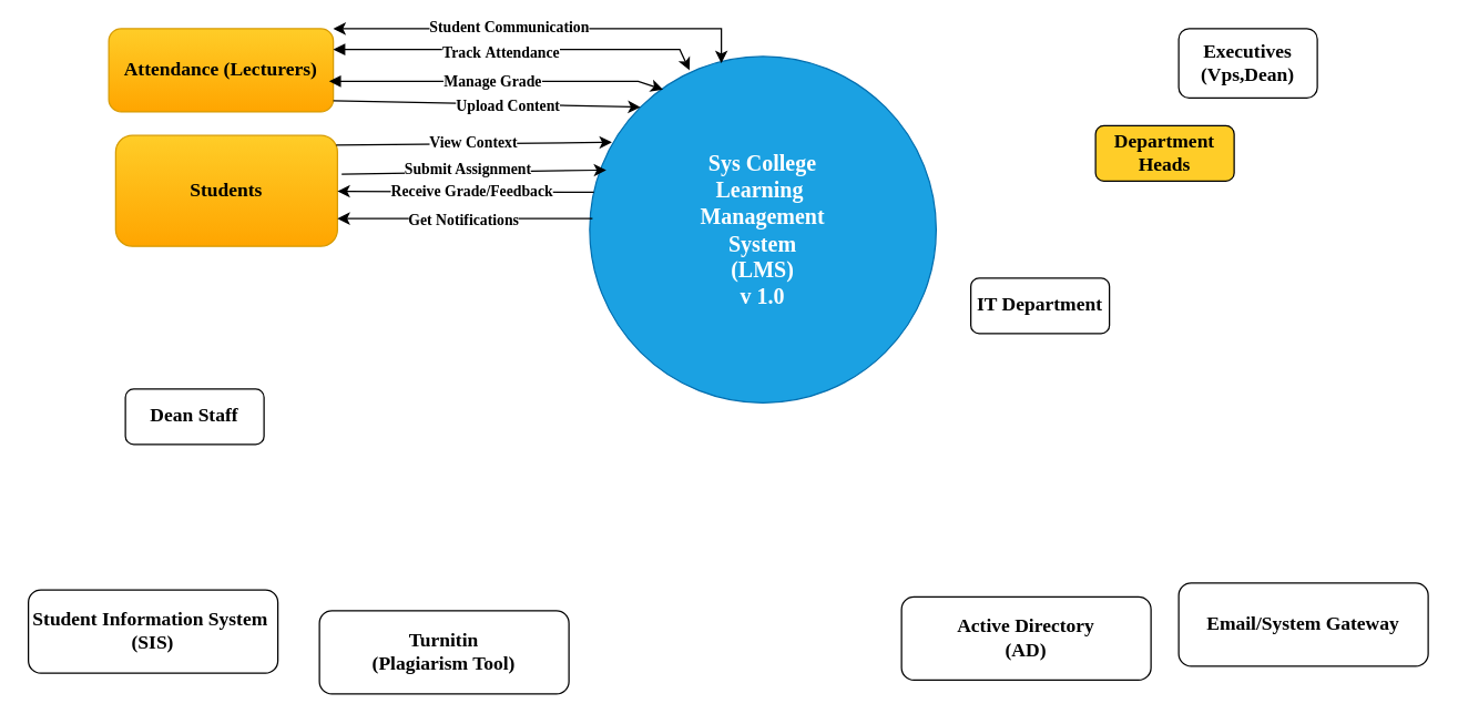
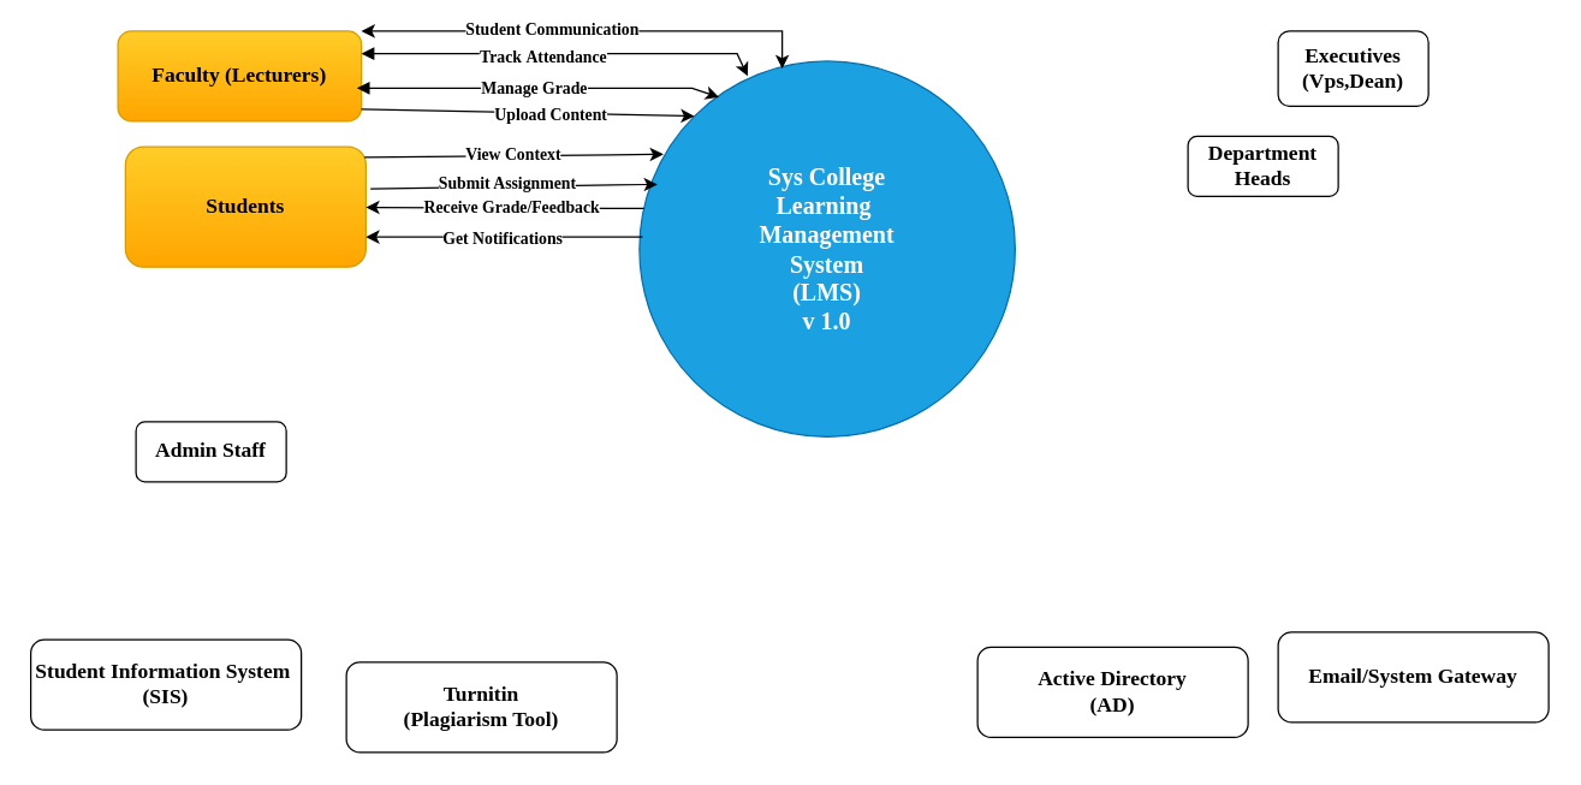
  <mxCell id="0" />
  <mxCell id="1" parent="0" />
  <mxCell id="2" value="&lt;div&gt;&lt;font face=&quot;Verdana&quot; style=&quot;font-size: 16px;&quot;&gt;&lt;b style=&quot;&quot;&gt;Sys College&lt;/b&gt;&lt;/font&gt;&lt;/div&gt;&lt;div&gt;&lt;b style=&quot;font-size: 16px; background-color: transparent;&quot;&gt;&lt;font style=&quot;color: light-dark(rgb(255, 255, 255), rgb(255, 255, 255));&quot; face=&quot;Verdana&quot;&gt;Learning&amp;nbsp;&lt;/font&gt;&lt;/b&gt;&lt;/div&gt;&lt;div&gt;&lt;font face=&quot;Verdana&quot; style=&quot;font-size: 16px;&quot;&gt;&lt;b&gt;Management&lt;/b&gt;&lt;/font&gt;&lt;/div&gt;&lt;div&gt;&lt;font face=&quot;Verdana&quot; style=&quot;font-size: 16px;&quot;&gt;&lt;b&gt;System&lt;/b&gt;&lt;/font&gt;&lt;/div&gt;&lt;div&gt;&lt;font face=&quot;Verdana&quot; style=&quot;font-size: 16px;&quot;&gt;&lt;b&gt;(LMS)&lt;br&gt;&lt;/b&gt;&lt;/font&gt;&lt;div&gt;&lt;font face=&quot;Verdana&quot; style=&quot;font-size: 16px;&quot;&gt;&lt;b style=&quot;&quot;&gt;v 1.0&lt;/b&gt;&lt;/font&gt;&lt;/div&gt;&lt;/div&gt;" style="ellipse;whiteSpace=wrap;html=1;aspect=fixed;fillColor=#1ba1e2;fontColor=#ffffff;strokeColor=#006EAF;" parent="1" vertex="1"><mxGeometry x="425" y="40" width="250" height="250" as="geometry" /></mxCell>
  <mxCell id="3" value="&lt;font style=&quot;font-size: 14px;&quot; face=&quot;Verdana&quot;&gt;&lt;b&gt;Students&lt;/b&gt;&lt;/font&gt;" style="rounded=1;whiteSpace=wrap;html=1;fillColor=#ffcd28;strokeColor=#d79b00;gradientColor=#ffa500;" parent="1" vertex="1"><mxGeometry x="83" y="97" width="160" height="80" as="geometry" /></mxCell>
- <mxCell id="4" value="&lt;b&gt;&lt;font style=&quot;font-size: 14px;&quot; face=&quot;Verdana&quot;&gt;Attendance (Lecturers)&lt;/font&gt;&lt;/b&gt;" style="rounded=1;whiteSpace=wrap;html=1;fillColor=#ffcd28;gradientColor=#ffa500;strokeColor=#d79b00;" parent="1" vertex="1"><mxGeometry x="78" y="20" width="162" height="60" as="geometry" /></mxCell>
- <mxCell id="5" value="&lt;b&gt;&lt;font style=&quot;font-size: 14px;&quot; face=&quot;Verdana&quot;&gt;Dean Staff&lt;/font&gt;&lt;/b&gt;" style="rounded=1;whiteSpace=wrap;html=1;" parent="1" vertex="1"><mxGeometry x="90" y="280" width="100" height="40" as="geometry" /></mxCell>
- <mxCell id="6" value="&lt;b&gt;&lt;font style=&quot;font-size: 14px;&quot; face=&quot;Verdana&quot;&gt;Department Heads&lt;/font&gt;&lt;/b&gt;" style="rounded=1;whiteSpace=wrap;html=1;fillColor=#ffcd28;" parent="1" vertex="1"><mxGeometry x="790" y="90" width="100" height="40" as="geometry" /></mxCell>
- <mxCell id="7" value="&lt;b&gt;&lt;font style=&quot;font-size: 14px;&quot; face=&quot;Verdana&quot;&gt;IT Department&lt;/font&gt;&lt;/b&gt;" style="rounded=1;whiteSpace=wrap;html=1;" parent="1" vertex="1"><mxGeometry x="700" y="200" width="100" height="40" as="geometry" /></mxCell>
+ <mxCell id="4" value="&lt;b&gt;&lt;font style=&quot;font-size: 14px;&quot; face=&quot;Verdana&quot;&gt;Faculty (Lecturers)&lt;/font&gt;&lt;/b&gt;" style="rounded=1;whiteSpace=wrap;html=1;fillColor=#ffcd28;gradientColor=#ffa500;strokeColor=#d79b00;" parent="1" vertex="1"><mxGeometry x="78" y="20" width="162" height="60" as="geometry" /></mxCell>
+ <mxCell id="5" value="&lt;b&gt;&lt;font style=&quot;font-size: 14px;&quot; face=&quot;Verdana&quot;&gt;Admin Staff&lt;/font&gt;&lt;/b&gt;" style="rounded=1;whiteSpace=wrap;html=1;" parent="1" vertex="1"><mxGeometry x="90" y="280" width="100" height="40" as="geometry" /></mxCell>
+ <mxCell id="6" value="&lt;b&gt;&lt;font style=&quot;font-size: 14px;&quot; face=&quot;Verdana&quot;&gt;Department Heads&lt;/font&gt;&lt;/b&gt;" style="rounded=1;whiteSpace=wrap;html=1;" parent="1" vertex="1"><mxGeometry x="790" y="90" width="100" height="40" as="geometry" /></mxCell>
  <mxCell id="8" value="&lt;b&gt;&lt;font style=&quot;font-size: 14px;&quot; face=&quot;Verdana&quot;&gt;Executives (Vps,Dean)&lt;/font&gt;&lt;/b&gt;" style="rounded=1;whiteSpace=wrap;html=1;" parent="1" vertex="1"><mxGeometry x="850" y="20" width="100" height="50" as="geometry" /></mxCell>
  <mxCell id="9" value="&lt;b&gt;&lt;font style=&quot;font-size: 14px;&quot; face=&quot;Verdana&quot;&gt;Student Information System&amp;nbsp;&lt;/font&gt;&lt;/b&gt;&lt;div&gt;&lt;b&gt;&lt;font style=&quot;font-size: 14px;&quot; face=&quot;Verdana&quot;&gt;(SIS)&lt;/font&gt;&lt;/b&gt;&lt;/div&gt;" style="rounded=1;whiteSpace=wrap;html=1;" parent="1" vertex="1"><mxGeometry x="20" y="425" width="180" height="60" as="geometry" /></mxCell>
  <mxCell id="10" value="&lt;font face=&quot;Verdana&quot;&gt;&lt;span style=&quot;font-size: 14px;&quot;&gt;&lt;b&gt;Active Directory&lt;/b&gt;&lt;/span&gt;&lt;/font&gt;&lt;div&gt;&lt;b style=&quot;font-size: 14px; font-family: Verdana; background-color: transparent; color: light-dark(rgb(0, 0, 0), rgb(255, 255, 255));&quot;&gt;(AD)&lt;/b&gt;&lt;/div&gt;" style="rounded=1;whiteSpace=wrap;html=1;" parent="1" vertex="1"><mxGeometry x="650" y="430" width="180" height="60" as="geometry" /></mxCell>
  <mxCell id="11" value="&lt;font face=&quot;Verdana&quot;&gt;&lt;span style=&quot;font-size: 14px;&quot;&gt;&lt;b&gt;Email/System Gateway&lt;/b&gt;&lt;/span&gt;&lt;/font&gt;" style="rounded=1;whiteSpace=wrap;html=1;" parent="1" vertex="1"><mxGeometry x="850" y="420" width="180" height="60" as="geometry" /></mxCell>
  <mxCell id="12" value="&lt;font face=&quot;Verdana&quot;&gt;&lt;span style=&quot;font-size: 14px;&quot;&gt;&lt;b&gt;Turnitin&lt;br&gt;(Plagiarism Tool)&lt;/b&gt;&lt;/span&gt;&lt;/font&gt;" style="rounded=1;whiteSpace=wrap;html=1;" parent="1" vertex="1"><mxGeometry x="230" y="440" width="180" height="60" as="geometry" /></mxCell>
  <mxCell id="13" value="" style="endArrow=classic;html=1;rounded=0;strokeWidth=1;exitX=0.994;exitY=0.088;exitDx=0;exitDy=0;exitPerimeter=0;entryX=0.064;entryY=0.248;entryDx=0;entryDy=0;entryPerimeter=0;" parent="1" source="3" target="2" edge="1"><mxGeometry width="50" height="50" relative="1" as="geometry"><mxPoint x="270" y="108" as="sourcePoint" /><mxPoint x="420" y="90" as="targetPoint" /></mxGeometry></mxCell>
  <mxCell id="14" value="View Context" style="edgeLabel;html=1;align=center;verticalAlign=middle;resizable=0;points=[];fontFamily=Verdana;fontSize=11;fontStyle=1" parent="13" vertex="1" connectable="0"><mxGeometry x="0.066" y="-1" relative="1" as="geometry"><mxPoint x="-8" y="-2" as="offset" /></mxGeometry></mxCell>
  <mxCell id="15" value="" style="endArrow=classic;html=1;rounded=0;entryX=0.048;entryY=0.328;entryDx=0;entryDy=0;entryPerimeter=0;strokeWidth=1;exitX=1.019;exitY=0.35;exitDx=0;exitDy=0;exitPerimeter=0;" parent="1" source="3" target="2" edge="1"><mxGeometry width="50" height="50" relative="1" as="geometry"><mxPoint x="240" y="125" as="sourcePoint" /><mxPoint x="429.75" y="124.75" as="targetPoint" /></mxGeometry></mxCell>
  <mxCell id="16" value="Submit Assignment" style="edgeLabel;html=1;align=center;verticalAlign=middle;resizable=0;points=[];fontFamily=Verdana;fontSize=11;fontStyle=1" parent="15" vertex="1" connectable="0"><mxGeometry x="0.066" y="-1" relative="1" as="geometry"><mxPoint x="-12" y="-4" as="offset" /></mxGeometry></mxCell>
  <mxCell id="17" value="" style="endArrow=classic;html=1;rounded=0;exitX=0.012;exitY=0.392;exitDx=0;exitDy=0;strokeWidth=1;exitPerimeter=0;" parent="1" source="2" target="3" edge="1"><mxGeometry width="50" height="50" relative="1" as="geometry"><mxPoint x="425" y="144" as="sourcePoint" /><mxPoint x="220" y="144" as="targetPoint" /></mxGeometry></mxCell>
  <mxCell id="18" value="Receive Grade/Feedback" style="edgeLabel;html=1;align=center;verticalAlign=middle;resizable=0;points=[];fontFamily=Verdana;fontSize=11;fontStyle=1" parent="17" vertex="1" connectable="0"><mxGeometry x="0.066" y="-1" relative="1" as="geometry"><mxPoint x="10" as="offset" /></mxGeometry></mxCell>
  <mxCell id="19" value="" style="endArrow=classic;html=1;rounded=0;strokeWidth=1;entryX=1;entryY=0.75;entryDx=0;entryDy=0;exitX=0.008;exitY=0.468;exitDx=0;exitDy=0;exitPerimeter=0;" parent="1" source="2" edge="1" target="3"><mxGeometry width="50" height="50" relative="1" as="geometry"><mxPoint x="425" y="162" as="sourcePoint" /><mxPoint x="220" y="162" as="targetPoint" /></mxGeometry></mxCell>
  <mxCell id="20" value="Get Notifications" style="edgeLabel;html=1;align=center;verticalAlign=middle;resizable=0;points=[];fontFamily=Verdana;fontSize=11;fontStyle=1" parent="19" vertex="1" connectable="0"><mxGeometry x="0.066" y="-1" relative="1" as="geometry"><mxPoint x="4" y="1" as="offset" /></mxGeometry></mxCell>
  <mxCell id="21" value="" style="endArrow=classic;html=1;rounded=0;strokeWidth=1;exitX=1;exitY=0.867;exitDx=0;exitDy=0;entryX=0;entryY=0;entryDx=0;entryDy=0;exitPerimeter=0;" parent="1" source="4" target="2" edge="1"><mxGeometry width="50" height="50" relative="1" as="geometry"><mxPoint x="480" y="-50" as="sourcePoint" /><mxPoint x="410" y="60" as="targetPoint" /><Array as="points" /></mxGeometry></mxCell>
  <mxCell id="22" value="Upload&amp;nbsp;&lt;span style=&quot;background-color: light-dark(#ffffff, var(--ge-dark-color, #121212)); color: light-dark(rgb(0, 0, 0), rgb(255, 255, 255));&quot;&gt;Content&lt;/span&gt;" style="edgeLabel;html=1;align=center;verticalAlign=middle;resizable=0;points=[];fontFamily=Verdana;fontSize=11;fontStyle=1" parent="21" vertex="1" connectable="0"><mxGeometry x="0.066" y="-1" relative="1" as="geometry"><mxPoint x="8" as="offset" /></mxGeometry></mxCell>
  <mxCell id="23" value="" style="endArrow=classic;html=1;rounded=0;strokeWidth=1;startArrow=block;startFill=1;entryX=0.212;entryY=0.096;entryDx=0;entryDy=0;entryPerimeter=0;exitX=0.981;exitY=0.633;exitDx=0;exitDy=0;exitPerimeter=0;" parent="1" source="4" edge="1" target="2"><mxGeometry width="50" height="50" relative="1" as="geometry"><mxPoint x="250" y="22" as="sourcePoint" /><mxPoint x="480" y="40" as="targetPoint" /><Array as="points"><mxPoint x="460" y="58" /></Array></mxGeometry></mxCell>
  <mxCell id="24" value="Manage&amp;nbsp;&lt;span style=&quot;background-color: light-dark(#ffffff, var(--ge-dark-color, #121212)); color: light-dark(rgb(0, 0, 0), rgb(255, 255, 255));&quot;&gt;Grade&lt;/span&gt;" style="edgeLabel;html=1;align=center;verticalAlign=middle;resizable=0;points=[];fontFamily=Verdana;fontSize=11;fontStyle=1" parent="23" vertex="1" connectable="0"><mxGeometry x="0.066" y="-1" relative="1" as="geometry"><mxPoint x="-11" y="-1" as="offset" /></mxGeometry></mxCell>
  <mxCell id="25" value="" style="endArrow=classic;html=1;rounded=0;strokeWidth=1;startArrow=block;startFill=1;exitX=1;exitY=0.25;exitDx=0;exitDy=0;entryX=0.288;entryY=0.04;entryDx=0;entryDy=0;entryPerimeter=0;" parent="1" source="4" target="2" edge="1"><mxGeometry width="50" height="50" relative="1" as="geometry"><mxPoint x="330" y="0" as="sourcePoint" /><mxPoint x="600" y="20" as="targetPoint" /><Array as="points"><mxPoint x="370" y="35" /><mxPoint x="490" y="35" /></Array></mxGeometry></mxCell>
  <mxCell id="26" value="Track&amp;nbsp;&lt;span style=&quot;background-color: light-dark(#ffffff, var(--ge-dark-color, #121212)); color: light-dark(rgb(0, 0, 0), rgb(255, 255, 255));&quot;&gt;Attendance&lt;/span&gt;" style="edgeLabel;html=1;align=center;verticalAlign=middle;resizable=0;points=[];fontFamily=Verdana;fontSize=11;fontStyle=1" parent="25" vertex="1" connectable="0"><mxGeometry x="0.066" y="-1" relative="1" as="geometry"><mxPoint x="-22" as="offset" /></mxGeometry></mxCell>
  <mxCell id="27" value="" style="endArrow=classic;startArrow=classic;html=1;rounded=0;strokeWidth=1;entryX=1;entryY=0;entryDx=0;entryDy=0;exitX=0.38;exitY=0.02;exitDx=0;exitDy=0;exitPerimeter=0;" parent="1" source="2" target="4" edge="1"><mxGeometry width="50" height="50" relative="1" as="geometry"><mxPoint x="720" y="50" as="sourcePoint" /><mxPoint x="460" y="-40" as="targetPoint" /><Array as="points"><mxPoint x="520" y="20" /></Array></mxGeometry></mxCell>
  <mxCell id="28" value="&lt;font face=&quot;Verdana&quot;&gt;&lt;b&gt;Student&amp;nbsp;&lt;/b&gt;&lt;/font&gt;&lt;b style=&quot;font-family: Verdana; background-color: light-dark(#ffffff, var(--ge-dark-color, #121212)); color: light-dark(rgb(0, 0, 0), rgb(255, 255, 255));&quot;&gt;Communication&lt;/b&gt;" style="edgeLabel;html=1;align=center;verticalAlign=middle;resizable=0;points=[];fontSize=11;" parent="27" vertex="1" connectable="0"><mxGeometry x="0.097" relative="1" as="geometry"><mxPoint x="-12" y="-2" as="offset" /></mxGeometry></mxCell>
